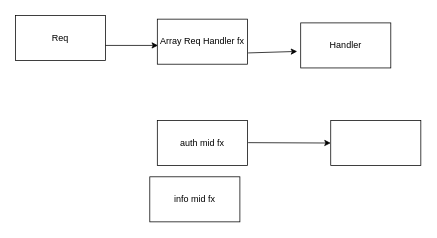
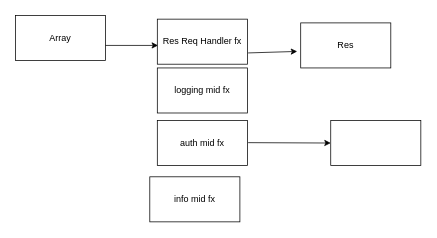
  <mxCell id="0" />
  <mxCell id="1" parent="0" />
- <mxCell id="2" value="Req" style="rounded=0;whiteSpace=wrap;html=1;" vertex="1" parent="1"><mxGeometry x="20" y="20" width="120" height="60" as="geometry" /></mxCell>
+ <mxCell id="2" value="Array" style="rounded=0;whiteSpace=wrap;html=1;" vertex="1" parent="1"><mxGeometry x="20" y="20" width="120" height="60" as="geometry" /></mxCell>
  <mxCell id="3" value="" style="endArrow=classic;html=1;" edge="1" parent="1"><mxGeometry width="50" height="50" relative="1" as="geometry"><mxPoint x="140" y="60" as="sourcePoint" /><mxPoint x="210" y="60" as="targetPoint" /></mxGeometry></mxCell>
- <mxCell id="4" value="Array Req Handler fx" style="rounded=0;whiteSpace=wrap;html=1;" vertex="1" parent="1"><mxGeometry x="209" y="25" width="120" height="60" as="geometry" /></mxCell>
+ <mxCell id="4" value="Res Req Handler fx" style="rounded=0;whiteSpace=wrap;html=1;" vertex="1" parent="1"><mxGeometry x="209" y="25" width="120" height="60" as="geometry" /></mxCell>
  <mxCell id="5" value="" style="endArrow=classic;html=1;entryX=0;entryY=0.5;entryDx=0;entryDy=0;" edge="1" parent="1" target="10"><mxGeometry width="50" height="50" relative="1" as="geometry"><mxPoint x="330" y="189.5" as="sourcePoint" /><mxPoint x="400" y="189.5" as="targetPoint" /></mxGeometry></mxCell>
- <mxCell id="6" value="Handler" style="rounded=0;whiteSpace=wrap;html=1;" vertex="1" parent="1"><mxGeometry x="400" y="30" width="120" height="60" as="geometry" /></mxCell>
+ <mxCell id="6" value="Res" style="rounded=0;whiteSpace=wrap;html=1;" vertex="1" parent="1"><mxGeometry x="400" y="30" width="120" height="60" as="geometry" /></mxCell>
+ <mxCell id="7" value="logging mid fx" style="rounded=0;whiteSpace=wrap;html=1;" vertex="1" parent="1"><mxGeometry x="209" y="90" width="120" height="60" as="geometry" /></mxCell>
  <mxCell id="8" value="auth mid fx" style="rounded=0;whiteSpace=wrap;html=1;" vertex="1" parent="1"><mxGeometry x="209" y="160" width="120" height="60" as="geometry" /></mxCell>
  <mxCell id="9" value="info mid fx" style="rounded=0;whiteSpace=wrap;html=1;" vertex="1" parent="1"><mxGeometry x="199" y="235" width="120" height="60" as="geometry" /></mxCell>
  <mxCell id="10" value="" style="rounded=0;whiteSpace=wrap;html=1;" vertex="1" parent="1"><mxGeometry x="440" y="160" width="120" height="60" as="geometry" /></mxCell>
  <mxCell id="11" value="" style="endArrow=classic;html=1;entryX=-0.039;entryY=0.633;entryDx=0;entryDy=0;entryPerimeter=0;" edge="1" parent="1" target="6"><mxGeometry width="50" height="50" relative="1" as="geometry"><mxPoint x="330" y="70" as="sourcePoint" /><mxPoint x="390" y="40" as="targetPoint" /></mxGeometry></mxCell>
